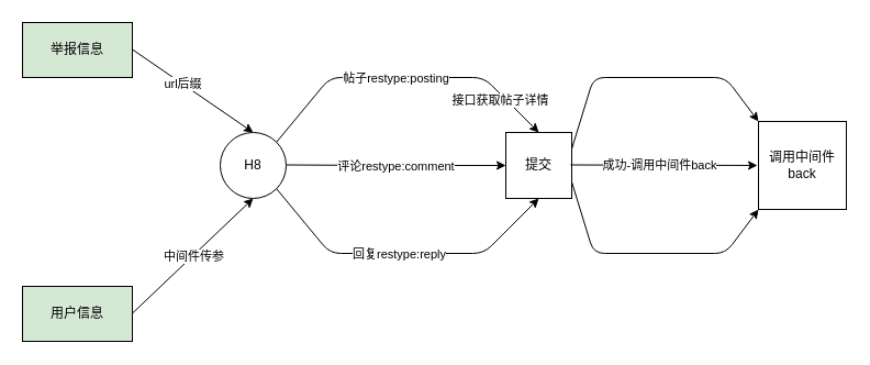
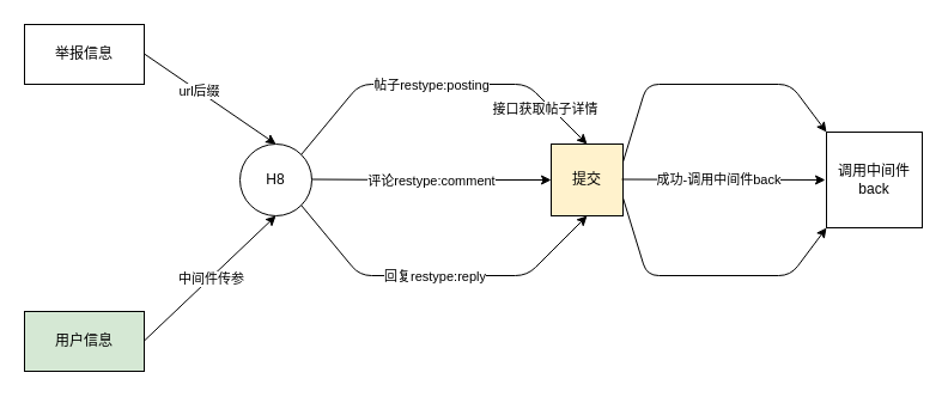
  <mxCell id="0" />
  <mxCell id="1" parent="0" />
- <mxCell id="2" value="举报信息" style="rounded=0;whiteSpace=wrap;html=1;fillColor=#d5e8d4;" parent="1" vertex="1"><mxGeometry x="20" y="20" width="100" height="50" as="geometry" /></mxCell>
+ <mxCell id="2" value="举报信息" style="rounded=0;whiteSpace=wrap;html=1;" parent="1" vertex="1"><mxGeometry x="20" y="20" width="100" height="50" as="geometry" /></mxCell>
  <mxCell id="3" value="用户信息" style="rounded=0;whiteSpace=wrap;html=1;fillColor=#d5e8d4;" parent="1" vertex="1"><mxGeometry x="20" y="260" width="100" height="50" as="geometry" /></mxCell>
  <mxCell id="4" value="H8" style="ellipse;whiteSpace=wrap;html=1;" parent="1" vertex="1"><mxGeometry x="200" y="120" width="60" height="60" as="geometry" /></mxCell>
  <mxCell id="5" value="" style="endArrow=classic;html=1;entryX=0.5;entryY=0;entryDx=0;entryDy=0;" parent="1" target="4" edge="1"><mxGeometry relative="1" as="geometry"><mxPoint x="120" y="44.5" as="sourcePoint" /><mxPoint x="220" y="44.5" as="targetPoint" /></mxGeometry></mxCell>
  <mxCell id="6" value="url后缀" style="edgeLabel;resizable=0;html=1;align=center;verticalAlign=middle;" parent="5" connectable="0" vertex="1"><mxGeometry relative="1" as="geometry"><mxPoint x="-10" y="-7" as="offset" /></mxGeometry></mxCell>
  <mxCell id="7" value="" style="endArrow=classic;html=1;entryX=0.5;entryY=1;entryDx=0;entryDy=0;" parent="1" target="4" edge="1"><mxGeometry relative="1" as="geometry"><mxPoint x="120" y="284.5" as="sourcePoint" /><mxPoint x="280" y="284.5" as="targetPoint" /></mxGeometry></mxCell>
  <mxCell id="8" value="中间件传参" style="edgeLabel;resizable=0;html=1;align=center;verticalAlign=middle;" parent="7" connectable="0" vertex="1"><mxGeometry relative="1" as="geometry" /></mxCell>
- <mxCell id="9" value="提交" style="whiteSpace=wrap;html=1;aspect=fixed;" parent="1" vertex="1"><mxGeometry x="460" y="120" width="60" height="60" as="geometry" /></mxCell>
+ <mxCell id="9" value="提交" style="whiteSpace=wrap;html=1;aspect=fixed;fillColor=#fff2cc;" parent="1" vertex="1"><mxGeometry x="460" y="120" width="60" height="60" as="geometry" /></mxCell>
  <mxCell id="10" value="" style="endArrow=classic;html=1;exitX=1;exitY=0;exitDx=0;exitDy=0;entryX=0.5;entryY=0;entryDx=0;entryDy=0;" parent="1" source="4" target="9" edge="1"><mxGeometry relative="1" as="geometry"><mxPoint x="250" y="130" as="sourcePoint" /><mxPoint x="440" y="120" as="targetPoint" /><Array as="points"><mxPoint x="300" y="70" /><mxPoint x="440" y="70" /></Array></mxGeometry></mxCell>
  <mxCell id="11" value="帖子restype:posting" style="edgeLabel;html=1;align=center;verticalAlign=middle;resizable=0;points=[];" parent="10" vertex="1" connectable="0"><mxGeometry x="-0.12" y="-1" relative="1" as="geometry"><mxPoint x="10" y="-1" as="offset" /></mxGeometry></mxCell>
  <mxCell id="12" value="接口获取帖子详情" style="edgeLabel;html=1;align=center;verticalAlign=middle;resizable=0;points=[];" parent="10" vertex="1" connectable="0"><mxGeometry x="0.646" y="1" relative="1" as="geometry"><mxPoint y="7" as="offset" /></mxGeometry></mxCell>
  <mxCell id="13" value="" style="endArrow=classic;html=1;entryX=0;entryY=0.5;entryDx=0;entryDy=0;" parent="1" target="9" edge="1"><mxGeometry relative="1" as="geometry"><mxPoint x="260" y="149.5" as="sourcePoint" /><mxPoint x="360" y="149.5" as="targetPoint" /><Array as="points"><mxPoint x="350" y="150" /></Array></mxGeometry></mxCell>
  <mxCell id="14" value="评论restype:comment" style="edgeLabel;html=1;align=center;verticalAlign=middle;resizable=0;points=[];" parent="13" vertex="1" connectable="0"><mxGeometry x="0.128" y="-5" relative="1" as="geometry"><mxPoint x="-13" y="-5" as="offset" /></mxGeometry></mxCell>
  <mxCell id="15" value="" style="endArrow=classic;html=1;exitX=1;exitY=1;exitDx=0;exitDy=0;entryX=0.5;entryY=1;entryDx=0;entryDy=0;" parent="1" source="4" target="9" edge="1"><mxGeometry relative="1" as="geometry"><mxPoint x="290" y="200" as="sourcePoint" /><mxPoint x="470" y="220" as="targetPoint" /><Array as="points"><mxPoint x="300" y="230" /><mxPoint x="440" y="230" /></Array></mxGeometry></mxCell>
  <mxCell id="16" value="回复restype:reply" style="edgeLabel;html=1;align=center;verticalAlign=middle;resizable=0;points=[];" parent="15" vertex="1" connectable="0"><mxGeometry x="0.042" y="-1" relative="1" as="geometry"><mxPoint x="-11" y="-1" as="offset" /></mxGeometry></mxCell>
  <mxCell id="17" value="调用中间件back" style="whiteSpace=wrap;html=1;aspect=fixed;" parent="1" vertex="1"><mxGeometry x="690" y="110" width="80" height="80" as="geometry" /></mxCell>
  <mxCell id="18" value="" style="endArrow=classic;html=1;exitX=1;exitY=0.25;exitDx=0;exitDy=0;entryX=0;entryY=0;entryDx=0;entryDy=0;" parent="1" source="9" target="17" edge="1"><mxGeometry width="50" height="50" relative="1" as="geometry"><mxPoint x="560" y="100" as="sourcePoint" /><mxPoint x="670" y="110" as="targetPoint" /><Array as="points"><mxPoint x="540" y="70" /><mxPoint x="660" y="70" /></Array></mxGeometry></mxCell>
  <mxCell id="19" value="" style="endArrow=classic;html=1;entryX=0;entryY=0.5;entryDx=0;entryDy=0;" parent="1" edge="1"><mxGeometry relative="1" as="geometry"><mxPoint x="519" y="149.5" as="sourcePoint" /><mxPoint x="689" y="150" as="targetPoint" /></mxGeometry></mxCell>
  <mxCell id="20" value="成功-调用中间件back" style="edgeLabel;html=1;align=center;verticalAlign=middle;resizable=0;points=[];" parent="19" vertex="1" connectable="0"><mxGeometry x="-0.12" y="-2" relative="1" as="geometry"><mxPoint x="6" y="-2" as="offset" /></mxGeometry></mxCell>
  <mxCell id="21" value="" style="endArrow=classic;html=1;exitX=1;exitY=0.75;exitDx=0;exitDy=0;entryX=0;entryY=1;entryDx=0;entryDy=0;" parent="1" source="9" target="17" edge="1"><mxGeometry width="50" height="50" relative="1" as="geometry"><mxPoint x="600" y="270" as="sourcePoint" /><mxPoint x="666" y="178" as="targetPoint" /><Array as="points"><mxPoint x="540" y="230" /><mxPoint x="660" y="230" /></Array></mxGeometry></mxCell>
